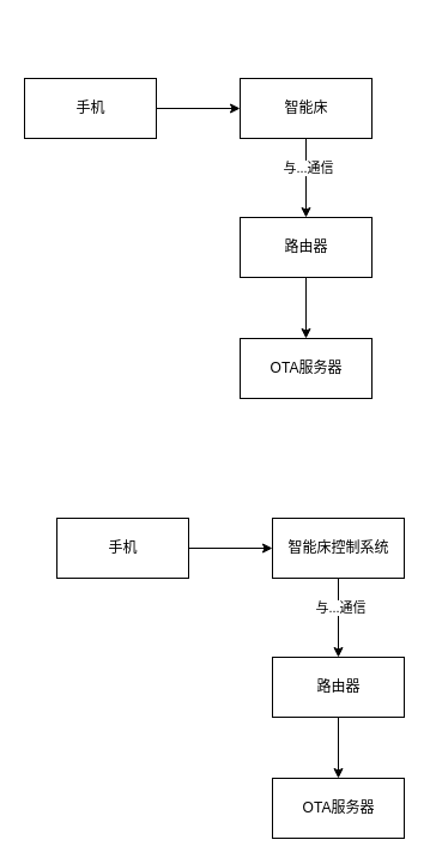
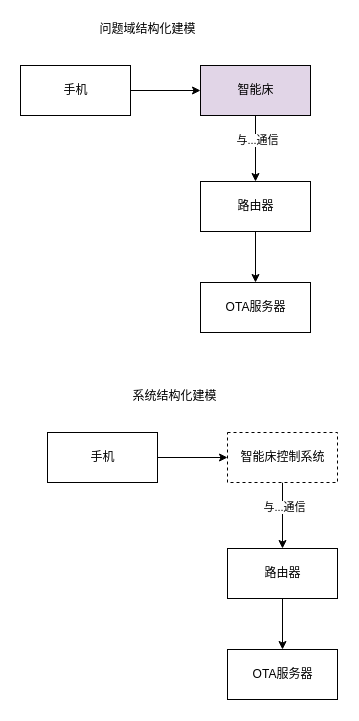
  <mxCell id="0" />
  <mxCell id="1" parent="0" />
  <mxCell id="2" style="edgeStyle=orthogonalEdgeStyle;rounded=0;orthogonalLoop=1;jettySize=auto;html=1;entryX=0.5;entryY=0;entryDx=0;entryDy=0;" edge="1" parent="1" source="4" target="7"><mxGeometry relative="1" as="geometry" /></mxCell>
  <mxCell id="3" value="与...通信" style="edgeLabel;html=1;align=center;verticalAlign=middle;resizable=0;points=[];" vertex="1" connectable="0" parent="2"><mxGeometry x="-0.274" y="1" relative="1" as="geometry"><mxPoint as="offset" /></mxGeometry></mxCell>
- <mxCell id="4" value="智能床" style="html=1;" vertex="1" parent="1"><mxGeometry x="200" y="65" width="110" height="50" as="geometry" /></mxCell>
+ <mxCell id="4" value="智能床" style="html=1;fillColor=#e1d5e7;" vertex="1" parent="1"><mxGeometry x="200" y="65" width="110" height="50" as="geometry" /></mxCell>
  <mxCell id="5" value="OTA服务器" style="html=1;" vertex="1" parent="1"><mxGeometry x="200" y="282" width="110" height="50" as="geometry" /></mxCell>
  <mxCell id="6" style="edgeStyle=orthogonalEdgeStyle;rounded=0;orthogonalLoop=1;jettySize=auto;html=1;entryX=0.5;entryY=0;entryDx=0;entryDy=0;" edge="1" parent="1" source="7" target="5"><mxGeometry relative="1" as="geometry" /></mxCell>
  <mxCell id="7" value="路由器" style="html=1;" vertex="1" parent="1"><mxGeometry x="200" y="181" width="110" height="50" as="geometry" /></mxCell>
  <mxCell id="8" style="edgeStyle=orthogonalEdgeStyle;rounded=0;orthogonalLoop=1;jettySize=auto;html=1;entryX=0;entryY=0.5;entryDx=0;entryDy=0;" edge="1" parent="1" source="9" target="4"><mxGeometry relative="1" as="geometry" /></mxCell>
  <mxCell id="9" value="手机" style="html=1;" vertex="1" parent="1"><mxGeometry x="20" y="65" width="110" height="50" as="geometry" /></mxCell>
+ <mxCell id="10" value="问题域结构化建模" style="text;html=1;align=center;verticalAlign=middle;resizable=0;points=[];autosize=1;strokeColor=none;fillColor=none;" vertex="1" parent="1"><mxGeometry x="94" y="20" width="106" height="18" as="geometry" /></mxCell>
  <mxCell id="11" style="edgeStyle=orthogonalEdgeStyle;rounded=0;orthogonalLoop=1;jettySize=auto;html=1;entryX=0.5;entryY=0;entryDx=0;entryDy=0;" edge="1" parent="1" source="13" target="16"><mxGeometry relative="1" as="geometry" /></mxCell>
  <mxCell id="12" value="与...通信" style="edgeLabel;html=1;align=center;verticalAlign=middle;resizable=0;points=[];" vertex="1" connectable="0" parent="11"><mxGeometry x="-0.274" y="1" relative="1" as="geometry"><mxPoint as="offset" /></mxGeometry></mxCell>
- <mxCell id="13" value="智能床控制系统" style="html=1;" vertex="1" parent="1"><mxGeometry x="227" y="432" width="110" height="50" as="geometry" /></mxCell>
+ <mxCell id="13" value="智能床控制系统" style="html=1;dashed=1;" vertex="1" parent="1"><mxGeometry x="227" y="432" width="110" height="50" as="geometry" /></mxCell>
  <mxCell id="14" value="OTA服务器" style="html=1;" vertex="1" parent="1"><mxGeometry x="227" y="649" width="110" height="50" as="geometry" /></mxCell>
  <mxCell id="15" style="edgeStyle=orthogonalEdgeStyle;rounded=0;orthogonalLoop=1;jettySize=auto;html=1;entryX=0.5;entryY=0;entryDx=0;entryDy=0;" edge="1" parent="1" source="16" target="14"><mxGeometry relative="1" as="geometry" /></mxCell>
  <mxCell id="16" value="路由器" style="html=1;" vertex="1" parent="1"><mxGeometry x="227" y="548" width="110" height="50" as="geometry" /></mxCell>
  <mxCell id="17" style="edgeStyle=orthogonalEdgeStyle;rounded=0;orthogonalLoop=1;jettySize=auto;html=1;entryX=0;entryY=0.5;entryDx=0;entryDy=0;" edge="1" parent="1" source="18" target="13"><mxGeometry relative="1" as="geometry" /></mxCell>
  <mxCell id="18" value="手机" style="html=1;" vertex="1" parent="1"><mxGeometry x="47" y="432" width="110" height="50" as="geometry" /></mxCell>
+ <mxCell id="19" value="系统结构化建模" style="text;html=1;align=center;verticalAlign=middle;resizable=0;points=[];autosize=1;strokeColor=none;fillColor=none;" vertex="1" parent="1"><mxGeometry x="127" y="387" width="94" height="18" as="geometry" /></mxCell>
